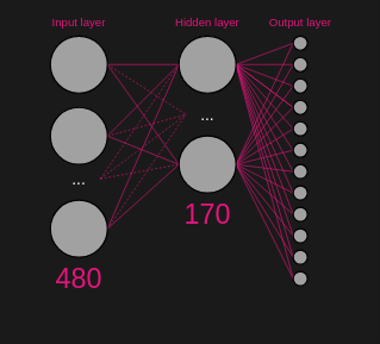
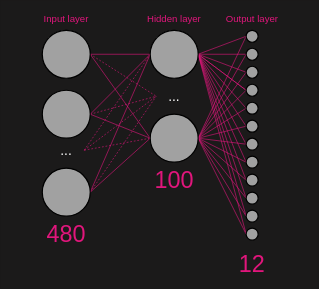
  <mxCell id="0" />
  <mxCell id="1" parent="0" />
  <mxCell id="2" value="" style="ellipse;whiteSpace=wrap;html=1;aspect=fixed;" vertex="1" parent="1"><mxGeometry x="70" y="50" width="80" height="80" as="geometry" /></mxCell>
  <mxCell id="3" value="..." style="text;html=1;strokeColor=none;fillColor=none;align=center;verticalAlign=middle;whiteSpace=wrap;rounded=0;fontSize=23;fontColor=#FCFCFC;" vertex="1" parent="1"><mxGeometry x="90" y="240" width="40" height="20" as="geometry" /></mxCell>
  <mxCell id="4" value="Input layer" style="text;html=1;align=center;verticalAlign=middle;whiteSpace=wrap;rounded=0;fontSize=16;fontColor=#e1167c;" vertex="1" parent="1"><mxGeometry x="20" y="20" width="180" height="20" as="geometry" /></mxCell>
  <mxCell id="5" value="" style="ellipse;whiteSpace=wrap;html=1;aspect=fixed;" vertex="1" parent="1"><mxGeometry x="250" y="50" width="80" height="80" as="geometry" /></mxCell>
  <mxCell id="6" value="..." style="text;html=1;strokeColor=none;fillColor=none;align=center;verticalAlign=middle;whiteSpace=wrap;rounded=0;fontSize=23;fontColor=#FCFCFC;" vertex="1" parent="1"><mxGeometry x="270" y="150" width="40" height="20" as="geometry" /></mxCell>
  <mxCell id="7" value="Hidden layer" style="text;html=1;align=center;verticalAlign=middle;whiteSpace=wrap;rounded=0;fontSize=16;fontColor=#e1167c;" vertex="1" parent="1"><mxGeometry x="200" y="20" width="180" height="20" as="geometry" /></mxCell>
  <mxCell id="8" value="Output layer" style="text;html=1;align=center;verticalAlign=middle;whiteSpace=wrap;rounded=0;fontSize=16;fontColor=#e1167c;" vertex="1" parent="1"><mxGeometry x="330" y="20" width="180" height="20" as="geometry" /></mxCell>
  <mxCell id="9" value="" style="endArrow=none;html=1;fontSize=16;entryX=0;entryY=0.5;entryDx=0;entryDy=0;exitX=1;exitY=0.5;exitDx=0;exitDy=0;strokeColor=#E1167C;" edge="1" parent="1" source="49" target="52"><mxGeometry width="50" height="50" relative="1" as="geometry"><mxPoint x="510" y="290" as="sourcePoint" /><mxPoint x="560" y="240" as="targetPoint" /></mxGeometry></mxCell>
  <mxCell id="10" value="" style="endArrow=none;html=1;fontSize=16;entryX=0;entryY=0.5;entryDx=0;entryDy=0;exitX=1;exitY=0.5;exitDx=0;exitDy=0;strokeColor=#E1167C;" edge="1" parent="1" source="50" target="52"><mxGeometry width="50" height="50" relative="1" as="geometry"><mxPoint x="510" y="290" as="sourcePoint" /><mxPoint x="560" y="240" as="targetPoint" /></mxGeometry></mxCell>
  <mxCell id="11" value="" style="endArrow=none;dashed=1;html=1;fontSize=16;entryX=0;entryY=0.5;entryDx=0;entryDy=0;strokeColor=#E1167C;" edge="1" parent="1" target="52"><mxGeometry width="50" height="50" relative="1" as="geometry"><mxPoint x="140" y="250" as="sourcePoint" /><mxPoint x="560" y="240" as="targetPoint" /></mxGeometry></mxCell>
  <mxCell id="12" value="" style="endArrow=none;html=1;fontSize=16;entryX=0;entryY=0.5;entryDx=0;entryDy=0;exitX=1;exitY=0.5;exitDx=0;exitDy=0;strokeColor=#E1167C;" edge="1" parent="1" source="51" target="52"><mxGeometry width="50" height="50" relative="1" as="geometry"><mxPoint x="510" y="290" as="sourcePoint" /><mxPoint x="560" y="240" as="targetPoint" /></mxGeometry></mxCell>
  <mxCell id="13" value="" style="endArrow=none;dashed=1;html=1;fontSize=16;exitX=1;exitY=0.5;exitDx=0;exitDy=0;strokeColor=#E1167C;" edge="1" parent="1" source="49"><mxGeometry width="50" height="50" relative="1" as="geometry"><mxPoint x="510" y="290" as="sourcePoint" /><mxPoint x="260" y="160" as="targetPoint" /></mxGeometry></mxCell>
  <mxCell id="14" value="" style="endArrow=none;dashed=1;html=1;fontSize=16;strokeColor=#E1167C;" edge="1" parent="1"><mxGeometry width="50" height="50" relative="1" as="geometry"><mxPoint x="150" y="190" as="sourcePoint" /><mxPoint x="260" y="160" as="targetPoint" /></mxGeometry></mxCell>
  <mxCell id="15" value="" style="endArrow=none;dashed=1;html=1;fontSize=16;strokeColor=#E1167C;" edge="1" parent="1"><mxGeometry width="50" height="50" relative="1" as="geometry"><mxPoint x="140" y="250" as="sourcePoint" /><mxPoint x="260" y="160" as="targetPoint" /></mxGeometry></mxCell>
  <mxCell id="16" value="" style="endArrow=none;dashed=1;html=1;fontSize=16;strokeColor=#E1167C;" edge="1" parent="1"><mxGeometry width="50" height="50" relative="1" as="geometry"><mxPoint x="150" y="320" as="sourcePoint" /><mxPoint x="260" y="160" as="targetPoint" /></mxGeometry></mxCell>
  <mxCell id="17" value="" style="endArrow=none;html=1;fontSize=16;entryX=0;entryY=0.5;entryDx=0;entryDy=0;exitX=1;exitY=0.5;exitDx=0;exitDy=0;strokeColor=#E1167C;" edge="1" parent="1" source="49" target="53"><mxGeometry width="50" height="50" relative="1" as="geometry"><mxPoint x="510" y="290" as="sourcePoint" /><mxPoint x="560" y="240" as="targetPoint" /></mxGeometry></mxCell>
  <mxCell id="18" value="" style="endArrow=none;html=1;fontSize=16;entryX=0;entryY=0.5;entryDx=0;entryDy=0;strokeColor=#E1167C;" edge="1" parent="1" target="53"><mxGeometry width="50" height="50" relative="1" as="geometry"><mxPoint x="150" y="190" as="sourcePoint" /><mxPoint x="560" y="240" as="targetPoint" /></mxGeometry></mxCell>
  <mxCell id="19" value="" style="endArrow=none;dashed=1;html=1;fontSize=16;strokeColor=#E1167C;" edge="1" parent="1"><mxGeometry width="50" height="50" relative="1" as="geometry"><mxPoint x="140" y="250" as="sourcePoint" /><mxPoint x="250" y="230" as="targetPoint" /></mxGeometry></mxCell>
  <mxCell id="20" value="" style="endArrow=none;html=1;fontSize=16;entryX=0;entryY=0.5;entryDx=0;entryDy=0;exitX=1;exitY=0.5;exitDx=0;exitDy=0;strokeColor=#E1167C;" edge="1" parent="1" source="51" target="53"><mxGeometry width="50" height="50" relative="1" as="geometry"><mxPoint x="510" y="290" as="sourcePoint" /><mxPoint x="560" y="240" as="targetPoint" /></mxGeometry></mxCell>
  <mxCell id="21" value="480" style="text;html=1;align=center;verticalAlign=middle;whiteSpace=wrap;rounded=0;fontSize=39;fontColor=#e1167c;" vertex="1" parent="1"><mxGeometry x="20" y="370" width="180" height="40" as="geometry" /></mxCell>
- <mxCell id="22" value="170" style="text;html=1;align=center;verticalAlign=middle;whiteSpace=wrap;rounded=0;fontSize=39;fontColor=#e1167c;" vertex="1" parent="1"><mxGeometry x="200" y="280" width="180" height="40" as="geometry" /></mxCell>
+ <mxCell id="22" value="100" style="text;html=1;align=center;verticalAlign=middle;whiteSpace=wrap;rounded=0;fontSize=39;fontColor=#e1167c;" vertex="1" parent="1"><mxGeometry x="200" y="280" width="180" height="40" as="geometry" /></mxCell>
+ <mxCell id="23" value="12" style="text;html=1;align=center;verticalAlign=middle;whiteSpace=wrap;rounded=0;fontSize=39;fontColor=#e1167c;" vertex="1" parent="1"><mxGeometry x="330" y="420" width="180" height="40" as="geometry" /></mxCell>
  <mxCell id="24" value="" style="endArrow=none;html=1;fontSize=39;entryX=0;entryY=0.5;entryDx=0;entryDy=0;exitX=1;exitY=0.5;exitDx=0;exitDy=0;strokeColor=#E1167C;" edge="1" parent="1" target="54"><mxGeometry width="50" height="50" relative="1" as="geometry"><mxPoint x="330" y="90" as="sourcePoint" /><mxPoint x="20" y="240" as="targetPoint" /></mxGeometry></mxCell>
  <mxCell id="25" value="" style="endArrow=none;html=1;fontSize=39;entryX=0;entryY=0.5;entryDx=0;entryDy=0;strokeColor=#E1167C;" edge="1" parent="1" target="55"><mxGeometry width="50" height="50" relative="1" as="geometry"><mxPoint x="330" y="90" as="sourcePoint" /><mxPoint x="20" y="240" as="targetPoint" /></mxGeometry></mxCell>
  <mxCell id="26" value="" style="endArrow=none;html=1;fontSize=39;entryX=0;entryY=0.5;entryDx=0;entryDy=0;exitX=1;exitY=0.5;exitDx=0;exitDy=0;strokeColor=#E1167C;" edge="1" parent="1" target="56"><mxGeometry width="50" height="50" relative="1" as="geometry"><mxPoint x="330" y="90" as="sourcePoint" /><mxPoint x="20" y="240" as="targetPoint" /></mxGeometry></mxCell>
  <mxCell id="27" value="" style="endArrow=none;html=1;fontSize=39;entryX=0;entryY=0.5;entryDx=0;entryDy=0;exitX=1;exitY=0.5;exitDx=0;exitDy=0;strokeColor=#E1167C;" edge="1" parent="1" target="57"><mxGeometry width="50" height="50" relative="1" as="geometry"><mxPoint x="330" y="90" as="sourcePoint" /><mxPoint x="20" y="240" as="targetPoint" /></mxGeometry></mxCell>
  <mxCell id="28" value="" style="endArrow=none;html=1;fontSize=39;entryX=0;entryY=0.5;entryDx=0;entryDy=0;exitX=1;exitY=0.5;exitDx=0;exitDy=0;strokeColor=#E1167C;" edge="1" parent="1" target="57"><mxGeometry width="50" height="50" relative="1" as="geometry"><mxPoint x="330" y="90" as="sourcePoint" /><mxPoint x="20" y="240" as="targetPoint" /></mxGeometry></mxCell>
  <mxCell id="29" value="" style="endArrow=none;html=1;fontSize=39;entryX=0;entryY=0.5;entryDx=0;entryDy=0;exitX=1;exitY=0.5;exitDx=0;exitDy=0;strokeColor=#E1167C;" edge="1" parent="1" target="58"><mxGeometry width="50" height="50" relative="1" as="geometry"><mxPoint x="330" y="90" as="sourcePoint" /><mxPoint x="20" y="240" as="targetPoint" /></mxGeometry></mxCell>
  <mxCell id="30" value="" style="endArrow=none;html=1;fontSize=39;entryX=0;entryY=0.5;entryDx=0;entryDy=0;exitX=1;exitY=0.5;exitDx=0;exitDy=0;strokeColor=#E1167C;" edge="1" parent="1" target="59"><mxGeometry width="50" height="50" relative="1" as="geometry"><mxPoint x="330" y="90" as="sourcePoint" /><mxPoint x="20" y="240" as="targetPoint" /></mxGeometry></mxCell>
  <mxCell id="31" value="" style="endArrow=none;html=1;fontSize=39;entryX=0;entryY=0.5;entryDx=0;entryDy=0;strokeColor=#E1167C;" edge="1" parent="1" target="60"><mxGeometry width="50" height="50" relative="1" as="geometry"><mxPoint x="330" y="90" as="sourcePoint" /><mxPoint x="20" y="240" as="targetPoint" /></mxGeometry></mxCell>
  <mxCell id="32" value="" style="endArrow=none;html=1;fontSize=39;entryX=0;entryY=0.5;entryDx=0;entryDy=0;strokeColor=#E1167C;" edge="1" parent="1" target="61"><mxGeometry width="50" height="50" relative="1" as="geometry"><mxPoint x="330" y="90" as="sourcePoint" /><mxPoint x="20" y="240" as="targetPoint" /></mxGeometry></mxCell>
  <mxCell id="33" value="" style="endArrow=none;html=1;fontSize=39;entryX=0;entryY=0.5;entryDx=0;entryDy=0;strokeColor=#E1167C;" edge="1" parent="1" target="62"><mxGeometry width="50" height="50" relative="1" as="geometry"><mxPoint x="330" y="90" as="sourcePoint" /><mxPoint x="20" y="240" as="targetPoint" /></mxGeometry></mxCell>
  <mxCell id="34" value="" style="endArrow=none;html=1;fontSize=39;entryX=0;entryY=0.5;entryDx=0;entryDy=0;strokeColor=#E1167C;" edge="1" parent="1" target="63"><mxGeometry width="50" height="50" relative="1" as="geometry"><mxPoint x="330" y="90" as="sourcePoint" /><mxPoint x="20" y="240" as="targetPoint" /></mxGeometry></mxCell>
  <mxCell id="35" value="" style="endArrow=none;html=1;fontSize=39;entryX=0;entryY=0.5;entryDx=0;entryDy=0;exitX=1;exitY=0.5;exitDx=0;exitDy=0;strokeColor=#E1167C;" edge="1" parent="1" target="64"><mxGeometry width="50" height="50" relative="1" as="geometry"><mxPoint x="330" y="90" as="sourcePoint" /><mxPoint x="20" y="240" as="targetPoint" /></mxGeometry></mxCell>
  <mxCell id="36" value="" style="endArrow=none;html=1;fontSize=39;entryX=0;entryY=0.5;entryDx=0;entryDy=0;strokeColor=#E1167C;" edge="1" parent="1" target="65"><mxGeometry width="50" height="50" relative="1" as="geometry"><mxPoint x="330" y="90" as="sourcePoint" /><mxPoint x="20" y="240" as="targetPoint" /></mxGeometry></mxCell>
  <mxCell id="37" value="" style="endArrow=none;html=1;fontSize=39;entryX=0;entryY=0.5;entryDx=0;entryDy=0;exitX=1;exitY=0.5;exitDx=0;exitDy=0;strokeColor=#E1167C;" edge="1" parent="1" target="54"><mxGeometry width="50" height="50" relative="1" as="geometry"><mxPoint x="330" y="230" as="sourcePoint" /><mxPoint x="20" y="240" as="targetPoint" /></mxGeometry></mxCell>
  <mxCell id="38" value="" style="endArrow=none;html=1;fontSize=39;strokeColor=#E1167C;" edge="1" parent="1"><mxGeometry width="50" height="50" relative="1" as="geometry"><mxPoint x="330" y="230" as="sourcePoint" /><mxPoint x="410" y="90" as="targetPoint" /></mxGeometry></mxCell>
  <mxCell id="39" value="" style="endArrow=none;html=1;fontSize=39;entryX=0;entryY=0.5;entryDx=0;entryDy=0;exitX=1;exitY=0.5;exitDx=0;exitDy=0;strokeColor=#E1167C;" edge="1" parent="1" target="56"><mxGeometry width="50" height="50" relative="1" as="geometry"><mxPoint x="330" y="230" as="sourcePoint" /><mxPoint x="20" y="240" as="targetPoint" /></mxGeometry></mxCell>
  <mxCell id="40" value="" style="endArrow=none;html=1;fontSize=39;entryX=0;entryY=0.5;entryDx=0;entryDy=0;exitX=1;exitY=0.5;exitDx=0;exitDy=0;strokeColor=#E1167C;" edge="1" parent="1" target="57"><mxGeometry width="50" height="50" relative="1" as="geometry"><mxPoint x="330" y="230" as="sourcePoint" /><mxPoint x="20" y="240" as="targetPoint" /></mxGeometry></mxCell>
  <mxCell id="41" value="" style="endArrow=none;html=1;fontSize=39;exitX=1;exitY=0.5;exitDx=0;exitDy=0;strokeColor=#E1167C;" edge="1" parent="1"><mxGeometry width="50" height="50" relative="1" as="geometry"><mxPoint x="330" y="230" as="sourcePoint" /><mxPoint x="410" y="180" as="targetPoint" /></mxGeometry></mxCell>
  <mxCell id="42" value="" style="endArrow=none;html=1;fontSize=39;exitX=1;exitY=0.5;exitDx=0;exitDy=0;strokeColor=#E1167C;" edge="1" parent="1"><mxGeometry width="50" height="50" relative="1" as="geometry"><mxPoint x="330" y="230" as="sourcePoint" /><mxPoint x="410" y="210" as="targetPoint" /></mxGeometry></mxCell>
  <mxCell id="43" value="" style="endArrow=none;html=1;fontSize=39;entryX=0;entryY=0.5;entryDx=0;entryDy=0;exitX=1;exitY=0.5;exitDx=0;exitDy=0;strokeColor=#E1167C;" edge="1" parent="1" target="60"><mxGeometry width="50" height="50" relative="1" as="geometry"><mxPoint x="330" y="230" as="sourcePoint" /><mxPoint x="20" y="240" as="targetPoint" /></mxGeometry></mxCell>
  <mxCell id="44" value="" style="endArrow=none;html=1;fontSize=39;exitX=1;exitY=0.5;exitDx=0;exitDy=0;strokeColor=#E1167C;" edge="1" parent="1"><mxGeometry width="50" height="50" relative="1" as="geometry"><mxPoint x="330" y="230" as="sourcePoint" /><mxPoint x="410" y="270" as="targetPoint" /></mxGeometry></mxCell>
  <mxCell id="45" value="" style="endArrow=none;html=1;fontSize=39;entryX=0;entryY=0.5;entryDx=0;entryDy=0;strokeColor=#E1167C;" edge="1" parent="1" target="62"><mxGeometry width="50" height="50" relative="1" as="geometry"><mxPoint x="330" y="230" as="sourcePoint" /><mxPoint x="20" y="240" as="targetPoint" /></mxGeometry></mxCell>
  <mxCell id="46" value="" style="endArrow=none;html=1;fontSize=39;entryX=0;entryY=0.5;entryDx=0;entryDy=0;strokeColor=#E1167C;" edge="1" parent="1" target="63"><mxGeometry width="50" height="50" relative="1" as="geometry"><mxPoint x="330" y="230" as="sourcePoint" /><mxPoint x="20" y="240" as="targetPoint" /></mxGeometry></mxCell>
  <mxCell id="47" value="" style="endArrow=none;html=1;fontSize=39;strokeColor=#E1167C;" edge="1" parent="1"><mxGeometry width="50" height="50" relative="1" as="geometry"><mxPoint x="330" y="230" as="sourcePoint" /><mxPoint x="410" y="360" as="targetPoint" /></mxGeometry></mxCell>
  <mxCell id="48" value="" style="endArrow=none;html=1;fontSize=39;entryX=0;entryY=0.5;entryDx=0;entryDy=0;exitX=1;exitY=0.5;exitDx=0;exitDy=0;strokeColor=#E1167C;" edge="1" parent="1" target="65"><mxGeometry width="50" height="50" relative="1" as="geometry"><mxPoint x="330" y="230" as="sourcePoint" /><mxPoint x="20" y="240" as="targetPoint" /></mxGeometry></mxCell>
  <mxCell id="49" value="" style="ellipse;whiteSpace=wrap;html=1;aspect=fixed;strokeWidth=2;fillColor=#A1A1A1;" vertex="1" parent="1"><mxGeometry x="70" y="50" width="80" height="80" as="geometry" /></mxCell>
  <mxCell id="50" value="" style="ellipse;whiteSpace=wrap;html=1;aspect=fixed;strokeWidth=2;fillColor=#A1A1A1;" vertex="1" parent="1"><mxGeometry x="70" y="150" width="80" height="80" as="geometry" /></mxCell>
  <mxCell id="51" value="" style="ellipse;whiteSpace=wrap;html=1;aspect=fixed;strokeWidth=2;fillColor=#A1A1A1;" vertex="1" parent="1"><mxGeometry x="70" y="280" width="80" height="80" as="geometry" /></mxCell>
  <mxCell id="52" value="" style="ellipse;whiteSpace=wrap;html=1;aspect=fixed;strokeWidth=2;fillColor=#A1A1A1;" vertex="1" parent="1"><mxGeometry x="250" y="50" width="80" height="80" as="geometry" /></mxCell>
  <mxCell id="53" value="" style="ellipse;whiteSpace=wrap;html=1;aspect=fixed;strokeWidth=2;fillColor=#A1A1A1;" vertex="1" parent="1"><mxGeometry x="250" y="190" width="80" height="80" as="geometry" /></mxCell>
  <mxCell id="54" value="" style="ellipse;whiteSpace=wrap;html=1;aspect=fixed;strokeWidth=2;fillColor=#A1A1A1;" vertex="1" parent="1"><mxGeometry x="410" y="50" width="20" height="20" as="geometry" /></mxCell>
  <mxCell id="55" value="" style="ellipse;whiteSpace=wrap;html=1;aspect=fixed;strokeWidth=2;fillColor=#A1A1A1;" vertex="1" parent="1"><mxGeometry x="410" y="80" width="20" height="20" as="geometry" /></mxCell>
  <mxCell id="56" value="" style="ellipse;whiteSpace=wrap;html=1;aspect=fixed;strokeWidth=2;fillColor=#A1A1A1;" vertex="1" parent="1"><mxGeometry x="410" y="110" width="20" height="20" as="geometry" /></mxCell>
  <mxCell id="57" value="" style="ellipse;whiteSpace=wrap;html=1;aspect=fixed;strokeWidth=2;fillColor=#A1A1A1;" vertex="1" parent="1"><mxGeometry x="410" y="140" width="20" height="20" as="geometry" /></mxCell>
  <mxCell id="58" value="" style="ellipse;whiteSpace=wrap;html=1;aspect=fixed;strokeWidth=2;fillColor=#A1A1A1;" vertex="1" parent="1"><mxGeometry x="410" y="170" width="20" height="20" as="geometry" /></mxCell>
  <mxCell id="59" value="" style="ellipse;whiteSpace=wrap;html=1;aspect=fixed;strokeWidth=2;fillColor=#A1A1A1;" vertex="1" parent="1"><mxGeometry x="410" y="200" width="20" height="20" as="geometry" /></mxCell>
  <mxCell id="60" value="" style="ellipse;whiteSpace=wrap;html=1;aspect=fixed;strokeWidth=2;fillColor=#A1A1A1;" vertex="1" parent="1"><mxGeometry x="410" y="230" width="20" height="20" as="geometry" /></mxCell>
  <mxCell id="61" value="" style="ellipse;whiteSpace=wrap;html=1;aspect=fixed;strokeWidth=2;fillColor=#A1A1A1;" vertex="1" parent="1"><mxGeometry x="410" y="260" width="20" height="20" as="geometry" /></mxCell>
  <mxCell id="62" value="" style="ellipse;whiteSpace=wrap;html=1;aspect=fixed;strokeWidth=2;fillColor=#A1A1A1;" vertex="1" parent="1"><mxGeometry x="410" y="290" width="20" height="20" as="geometry" /></mxCell>
  <mxCell id="63" value="" style="ellipse;whiteSpace=wrap;html=1;aspect=fixed;strokeWidth=2;fillColor=#A1A1A1;" vertex="1" parent="1"><mxGeometry x="410" y="320" width="20" height="20" as="geometry" /></mxCell>
  <mxCell id="64" value="" style="ellipse;whiteSpace=wrap;html=1;aspect=fixed;strokeWidth=2;fillColor=#A1A1A1;" vertex="1" parent="1"><mxGeometry x="410" y="350" width="20" height="20" as="geometry" /></mxCell>
  <mxCell id="65" value="" style="ellipse;whiteSpace=wrap;html=1;aspect=fixed;strokeWidth=2;fillColor=#A1A1A1;" vertex="1" parent="1"><mxGeometry x="410" y="380" width="20" height="20" as="geometry" /></mxCell>
